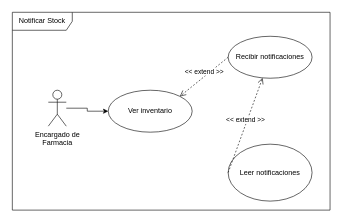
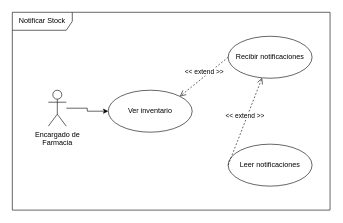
  <mxCell id="0" />
  <mxCell id="1" parent="0" />
  <mxCell id="2" value="Notificar Stock" style="shape=umlFrame;whiteSpace=wrap;html=1;width=100;height=30;" parent="1" vertex="1"><mxGeometry x="20" y="20" width="530" height="330" as="geometry" /></mxCell>
  <mxCell id="3" value="Ver inventario" style="ellipse;whiteSpace=wrap;html=1;" parent="1" vertex="1"><mxGeometry x="180" y="150" width="140" height="70" as="geometry" /></mxCell>
  <mxCell id="4" value="Recibir notificaciones" style="ellipse;whiteSpace=wrap;html=1;" parent="1" vertex="1"><mxGeometry x="380" y="60" width="140" height="70" as="geometry" /></mxCell>
- <mxCell id="5" value="Leer notificaciones" style="ellipse;whiteSpace=wrap;html=1;" parent="1" vertex="1"><mxGeometry x="380" y="240" width="140" height="95" as="geometry" /></mxCell>
+ <mxCell id="5" value="Leer notificaciones" style="ellipse;whiteSpace=wrap;html=1;" parent="1" vertex="1"><mxGeometry x="380" y="240" width="140" height="70" as="geometry" /></mxCell>
  <mxCell id="6" value="&amp;lt;&amp;lt; extend&amp;nbsp;&amp;gt;&amp;gt;" style="html=1;verticalAlign=bottom;endArrow=open;dashed=1;endSize=8;exitX=0;exitY=0.5;exitDx=0;exitDy=0;" parent="1" source="5" target="4" edge="1"><mxGeometry relative="1" as="geometry"><mxPoint x="540" y="230" as="sourcePoint" /><mxPoint x="460" y="230" as="targetPoint" /></mxGeometry></mxCell>
  <mxCell id="7" value="&amp;lt;&amp;lt; extend &amp;gt;&amp;gt;" style="html=1;verticalAlign=bottom;endArrow=open;dashed=1;endSize=8;exitX=0;exitY=0.5;exitDx=0;exitDy=0;entryX=1;entryY=0;entryDx=0;entryDy=0;" parent="1" source="4" target="3" edge="1"><mxGeometry relative="1" as="geometry"><mxPoint x="540" y="230" as="sourcePoint" /><mxPoint x="460" y="230" as="targetPoint" /></mxGeometry></mxCell>
  <mxCell id="8" style="edgeStyle=orthogonalEdgeStyle;rounded=0;orthogonalLoop=1;jettySize=auto;html=1;entryX=0;entryY=0.5;entryDx=0;entryDy=0;" parent="1" source="9" target="3" edge="1"><mxGeometry relative="1" as="geometry" /></mxCell>
  <mxCell id="9" value="Encargado de&lt;br&gt;Farmacia" style="shape=umlActor;verticalLabelPosition=bottom;verticalAlign=top;html=1;" parent="1" vertex="1"><mxGeometry x="80" y="150" width="30" height="60" as="geometry" /></mxCell>
